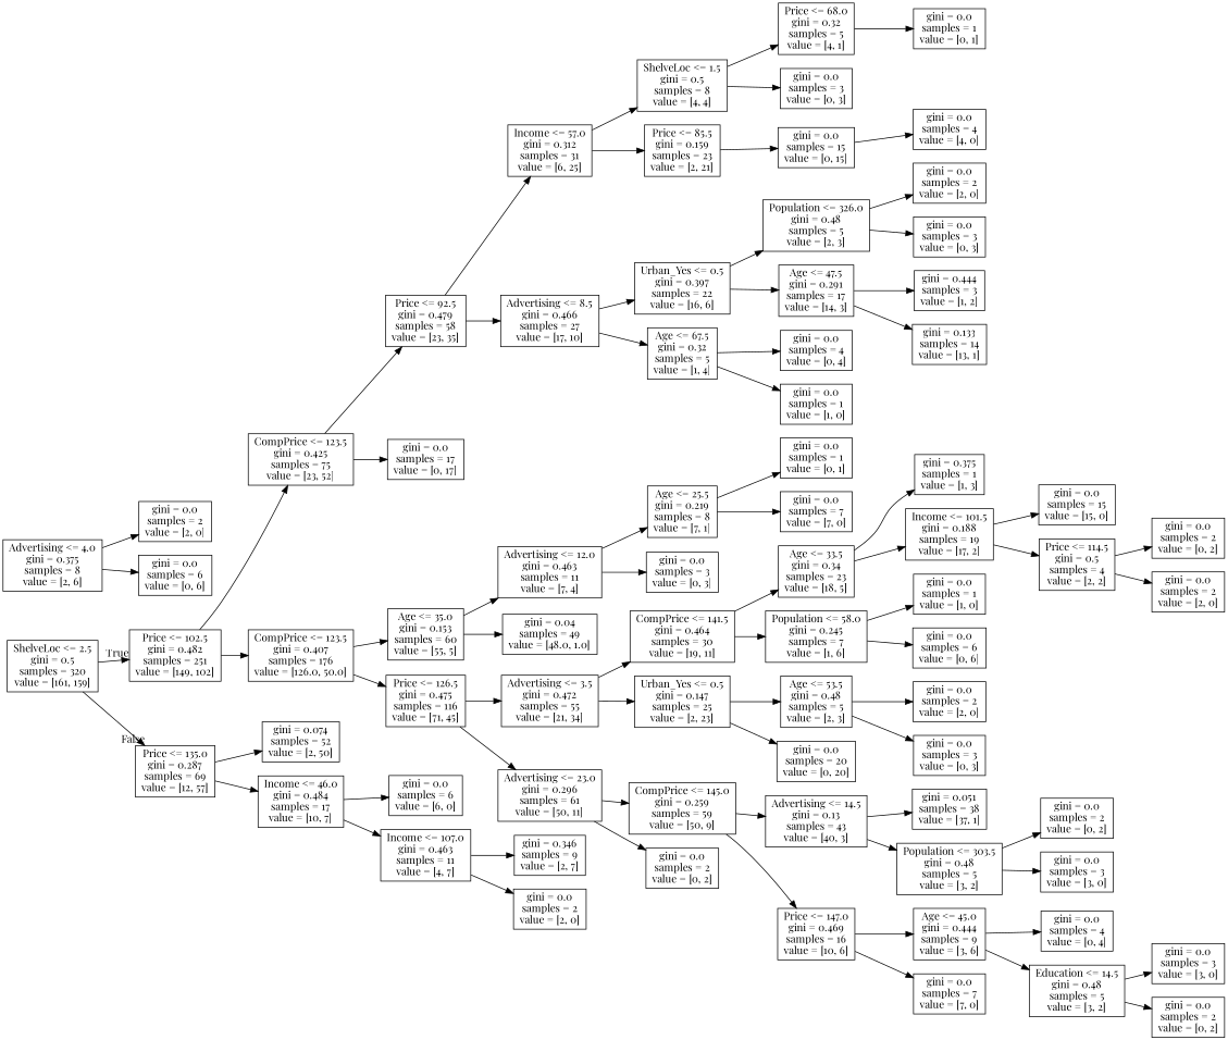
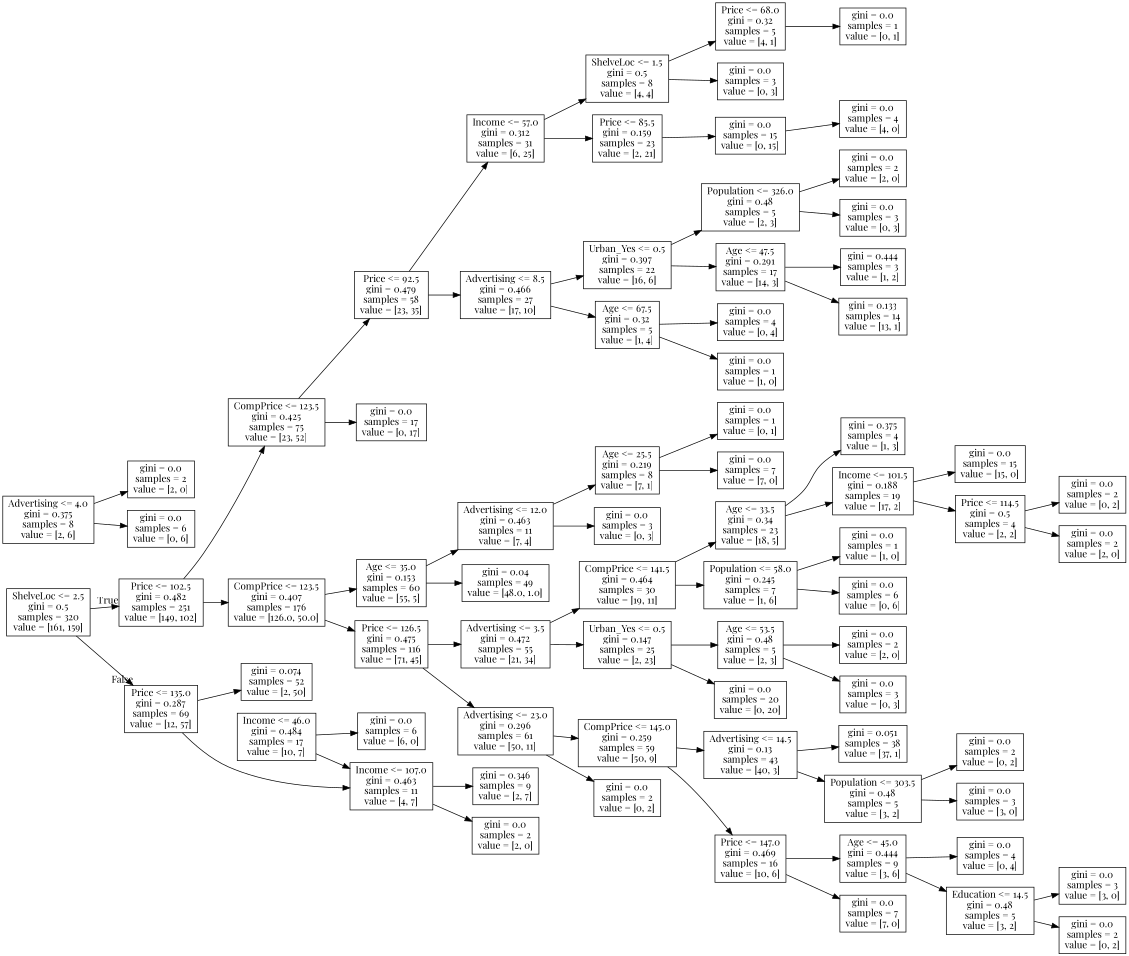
  digraph {
    fontname="Playfair Display"
    rankdir=LR
    node [fontname="Playfair Display" shape=box]
    edge [fontname="Playfair Display"]
    n1 [label="ShelveLoc <= 2.5\ngini = 0.5\nsamples = 320\nvalue = [161, 159]"]
    n2 [label="Price <= 102.5\ngini = 0.482\nsamples = 251\nvalue = [149, 102]"]
    n3 [label="Price <= 135.0\ngini = 0.287\nsamples = 69\nvalue = [12, 57]"]
    n4 [label="CompPrice <= 123.5\ngini = 0.425\nsamples = 75\nvalue = [23, 52]"]
    n5 [label="CompPrice <= 123.5\ngini = 0.407\nsamples = 176\nvalue = [126.0, 50.0]"]
    n6 [label="gini = 0.074\nsamples = 52\nvalue = [2, 50]"]
    n7 [label="Income <= 46.0\ngini = 0.484\nsamples = 17\nvalue = [10, 7]"]
    n8 [label="Price <= 92.5\ngini = 0.479\nsamples = 58\nvalue = [23, 35]"]
    n9 [label="gini = 0.0\nsamples = 17\nvalue = [0, 17]"]
    n10 [label="Age <= 35.0\ngini = 0.153\nsamples = 60\nvalue = [55, 5]"]
    n11 [label="Price <= 126.5\ngini = 0.475\nsamples = 116\nvalue = [71, 45]"]
    n12 [label="Income <= 57.0\ngini = 0.312\nsamples = 31\nvalue = [6, 25]"]
    n13 [label="Advertising <= 8.5\ngini = 0.466\nsamples = 27\nvalue = [17, 10]"]
    n14 [label="ShelveLoc <= 1.5\ngini = 0.5\nsamples = 8\nvalue = [4, 4]"]
    n15 [label="Price <= 85.5\ngini = 0.159\nsamples = 23\nvalue = [2, 21]"]
    n16 [label="Urban_Yes <= 0.5\ngini = 0.397\nsamples = 22\nvalue = [16, 6]"]
    n17 [label="Age <= 67.5\ngini = 0.32\nsamples = 5\nvalue = [1, 4]"]
    n18 [label="Price <= 68.0\ngini = 0.32\nsamples = 5\nvalue = [4, 1]"]
    n19 [label="gini = 0.0\nsamples = 3\nvalue = [0, 3]"]
    n20 [label="gini = 0.0\nsamples = 15\nvalue = [0, 15]"]
    n21 [label="gini = 0.0\nsamples = 1\nvalue = [0, 1]"]
    n22 [label="gini = 0.0\nsamples = 4\nvalue = [4, 0]"]
    n23 [label="Advertising <= 4.0\ngini = 0.375\nsamples = 8\nvalue = [2, 6]"]
    n24 [label="gini = 0.0\nsamples = 2\nvalue = [2, 0]"]
    n25 [label="gini = 0.0\nsamples = 6\nvalue = [0, 6]"]
    n26 [label="Population <= 326.0\ngini = 0.48\nsamples = 5\nvalue = [2, 3]"]
    n27 [label="Age <= 47.5\ngini = 0.291\nsamples = 17\nvalue = [14, 3]"]
    n28 [label="gini = 0.0\nsamples = 4\nvalue = [0, 4]"]
    n29 [label="gini = 0.0\nsamples = 1\nvalue = [1, 0]"]
    n30 [label="gini = 0.0\nsamples = 2\nvalue = [2, 0]"]
    n31 [label="gini = 0.0\nsamples = 3\nvalue = [0, 3]"]
    n32 [label="gini = 0.444\nsamples = 3\nvalue = [1, 2]"]
    n33 [label="gini = 0.133\nsamples = 14\nvalue = [13, 1]"]
    n34 [label="Advertising <= 12.0\ngini = 0.463\nsamples = 11\nvalue = [7, 4]"]
    n35 [label="gini = 0.04\nsamples = 49\nvalue = [48.0, 1.0]"]
    n36 [label="Advertising <= 3.5\ngini = 0.472\nsamples = 55\nvalue = [21, 34]"]
    n37 [label="Advertising <= 23.0\ngini = 0.296\nsamples = 61\nvalue = [50, 11]"]
    n38 [label="Age <= 25.5\ngini = 0.219\nsamples = 8\nvalue = [7, 1]"]
    n39 [label="gini = 0.0\nsamples = 3\nvalue = [0, 3]"]
    n40 [label="gini = 0.0\nsamples = 1\nvalue = [0, 1]"]
    n41 [label="gini = 0.0\nsamples = 7\nvalue = [7, 0]"]
    n42 [label="CompPrice <= 141.5\ngini = 0.464\nsamples = 30\nvalue = [19, 11]"]
    n43 [label="Urban_Yes <= 0.5\ngini = 0.147\nsamples = 25\nvalue = [2, 23]"]
    n44 [label="CompPrice <= 145.0\ngini = 0.259\nsamples = 59\nvalue = [50, 9]"]
    n45 [label="gini = 0.0\nsamples = 2\nvalue = [0, 2]"]
    n46 [label="Age <= 33.5\ngini = 0.34\nsamples = 23\nvalue = [18, 5]"]
    n47 [label="Population <= 58.0\ngini = 0.245\nsamples = 7\nvalue = [1, 6]"]
    n48 [label="Age <= 53.5\ngini = 0.48\nsamples = 5\nvalue = [2, 3]"]
    n49 [label="gini = 0.0\nsamples = 20\nvalue = [0, 20]"]
-   n50 [label="gini = 0.375\nsamples = 1\nvalue = [1, 3]"]
+   n50 [label="gini = 0.375\nsamples = 4\nvalue = [1, 3]"]
    n51 [label="Income <= 101.5\ngini = 0.188\nsamples = 19\nvalue = [17, 2]"]
    n52 [label="gini = 0.0\nsamples = 1\nvalue = [1, 0]"]
    n53 [label="gini = 0.0\nsamples = 6\nvalue = [0, 6]"]
    n54 [label="gini = 0.0\nsamples = 15\nvalue = [15, 0]"]
    n55 [label="Price <= 114.5\ngini = 0.5\nsamples = 4\nvalue = [2, 2]"]
    n56 [label="gini = 0.0\nsamples = 2\nvalue = [0, 2]"]
    n57 [label="gini = 0.0\nsamples = 2\nvalue = [2, 0]"]
    n58 [label="gini = 0.0\nsamples = 2\nvalue = [2, 0]"]
    n59 [label="gini = 0.0\nsamples = 3\nvalue = [0, 3]"]
    n60 [label="Advertising <= 14.5\ngini = 0.13\nsamples = 43\nvalue = [40, 3]"]
    n61 [label="Price <= 147.0\ngini = 0.469\nsamples = 16\nvalue = [10, 6]"]
    n62 [label="gini = 0.051\nsamples = 38\nvalue = [37, 1]"]
    n63 [label="Population <= 303.5\ngini = 0.48\nsamples = 5\nvalue = [3, 2]"]
    n64 [label="Age <= 45.0\ngini = 0.444\nsamples = 9\nvalue = [3, 6]"]
    n65 [label="gini = 0.0\nsamples = 7\nvalue = [7, 0]"]
    n66 [label="gini = 0.0\nsamples = 2\nvalue = [0, 2]"]
    n67 [label="gini = 0.0\nsamples = 3\nvalue = [3, 0]"]
    n68 [label="gini = 0.0\nsamples = 4\nvalue = [0, 4]"]
    n69 [label="Education <= 14.5\ngini = 0.48\nsamples = 5\nvalue = [3, 2]"]
    n70 [label="gini = 0.0\nsamples = 3\nvalue = [3, 0]"]
    n71 [label="gini = 0.0\nsamples = 2\nvalue = [0, 2]"]
    n72 [label="gini = 0.0\nsamples = 6\nvalue = [6, 0]"]
    n73 [label="Income <= 107.0\ngini = 0.463\nsamples = 11\nvalue = [4, 7]"]
    n74 [label="gini = 0.346\nsamples = 9\nvalue = [2, 7]"]
    n75 [label="gini = 0.0\nsamples = 2\nvalue = [2, 0]"]
    n1 -> n2 [headlabel=True labelangle=45 labeldistance=2.5]
    n1 -> n3 [headlabel=False labelangle=-45 labeldistance=2.5]
    n2 -> n4
    n2 -> n5
    n3 -> n6
-   n3 -> n7
+   n3 -> n73
    n4 -> n8
    n4 -> n9
    n5 -> n10
    n5 -> n11
    n7 -> n72
    n7 -> n73
    n8 -> n12
    n8 -> n13
    n10 -> n34
    n10 -> n35
    n11 -> n36
    n11 -> n37
    n12 -> n14
    n12 -> n15
    n13 -> n16
    n13 -> n17
    n14 -> n18
    n14 -> n19
    n15 -> n20
    n16 -> n26
    n16 -> n27
    n17 -> n28
    n17 -> n29
    n18 -> n21
    n20 -> n22
    n23 -> n24
    n23 -> n25
    n26 -> n30
    n26 -> n31
    n27 -> n32
    n27 -> n33
    n34 -> n38
    n34 -> n39
    n36 -> n42
    n36 -> n43
    n37 -> n44
    n37 -> n45
    n38 -> n40
    n38 -> n41
    n42 -> n46
    n42 -> n47
    n43 -> n48
    n43 -> n49
    n44 -> n60
    n44 -> n61
    n46 -> n50
    n46 -> n51
    n47 -> n52
    n47 -> n53
    n48 -> n58
    n48 -> n59
    n51 -> n54
    n51 -> n55
    n55 -> n56
    n55 -> n57
    n60 -> n62
    n60 -> n63
    n61 -> n64
    n61 -> n65
    n63 -> n66
    n63 -> n67
    n64 -> n68
    n64 -> n69
    n69 -> n70
    n69 -> n71
    n73 -> n74
    n73 -> n75
  }
